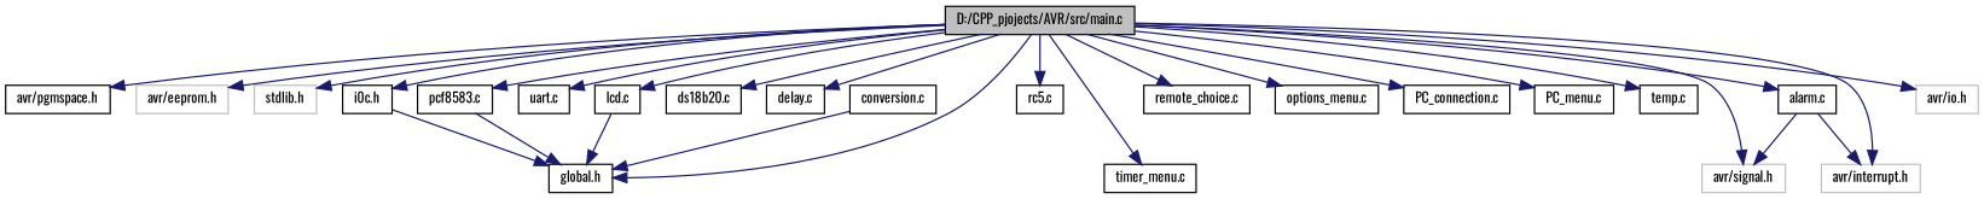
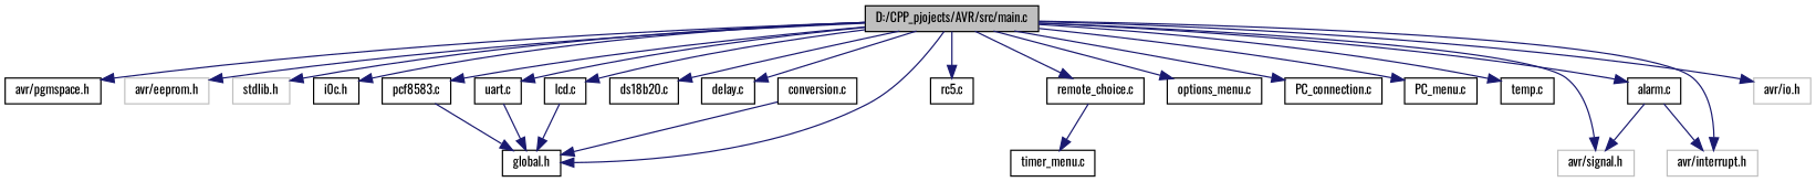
  digraph {
    fontname=Oswald
    node [color=black fontname=Oswald fontsize=10 shape=record]
    edge [color=midnightblue fontname=Oswald fontsize=10 labelfontname="FreeSans.ttf" labelfontsize=10 style=solid]
    n1 [fillcolor=grey75 fontcolor=black height=0.2 label="D:/CPP_pjojects/AVR/src/main.c" style=filled width=0.4]
    n2 [color=grey75 height=0.2 label="avr/io.h" width=0.4]
    n3 [height=0.2 label="avr/pgmspace.h" width=0.4]
    n4 [color=grey75 height=0.2 label="avr/eeprom.h" width=0.4]
    n5 [color=grey75 height=0.2 label="stdlib.h" width=0.4]
    n6 [color=grey75 height=0.2 label="avr/signal.h" width=0.4]
    n7 [height=0.2 label="global.h" width=0.4]
    n8 [height=0.2 label="uart.c" width=0.4]
    n9 [height=0.2 label="lcd.c" width=0.4]
    n10 [height=0.2 label="ds18b20.c" width=0.4]
    n11 [height=0.2 label="delay.c" width=0.4]
    n12 [height=0.2 label="i0c.h" width=0.4]
    n13 [height=0.2 label="pcf8583.c" width=0.4]
    n14 [height=0.2 label="rc5.c" width=0.4]
    n15 [height=0.2 label="remote_choice.c" width=0.4]
    n16 [height=0.2 label="timer_menu.c" width=0.4]
    n17 [height=0.2 label="options_menu.c" width=0.4]
    n18 [height=0.2 label="PC_connection.c" width=0.4]
    n19 [height=0.2 label="PC_menu.c" width=0.4]
    n20 [height=0.2 label="temp.c" width=0.4]
    n21 [height=0.2 label="alarm.c" width=0.4]
    n22 [color=grey75 height=0.2 label="avr/interrupt.h" width=0.4]
    n23 [height=0.2 label="conversion.c" width=0.4]
    n1 -> n2
    n1 -> n3
    n1 -> n4
    n1 -> n5
    n1 -> n6
    n1 -> n7
    n1 -> n8
    n1 -> n9
    n1 -> n10
    n1 -> n11
    n1 -> n12
    n1 -> n13
    n1 -> n14
    n1 -> n15
-   n1 -> n16
+   n15 -> n16
    n1 -> n17
    n1 -> n18
    n1 -> n19
    n1 -> n20
    n1 -> n21
    n1 -> n22
-   n12 -> n7
+   n8 -> n7
    n9 -> n7
    n13 -> n7
    n21 -> n6
    n21 -> n22
    n23 -> n7
  }
